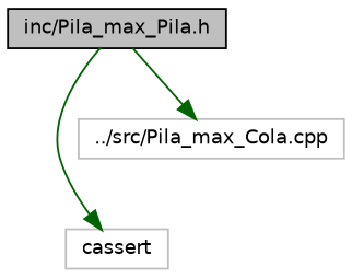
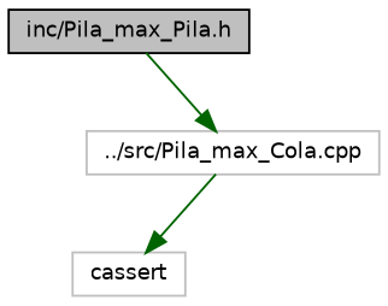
  digraph {
    node [color=grey75 fillcolor=white fontname=Helvetica fontsize=10 shape=record style=filled]
    edge [color=darkgreen fontname=Helvetica fontsize=10 labelfontname=Helvetica labelfontsize=10 style=solid]
    n1 [color=black fillcolor=grey75 fontcolor=black height=0.2 label="inc/Pila_max_Pila.h" width=0.4]
    n2 [height=0.2 label=cassert width=0.4]
    n3 [height=0.2 label="../src/Pila_max_Cola.cpp" width=0.4]
-   n1 -> n2
+   n3 -> n2
    n1 -> n3
  }
